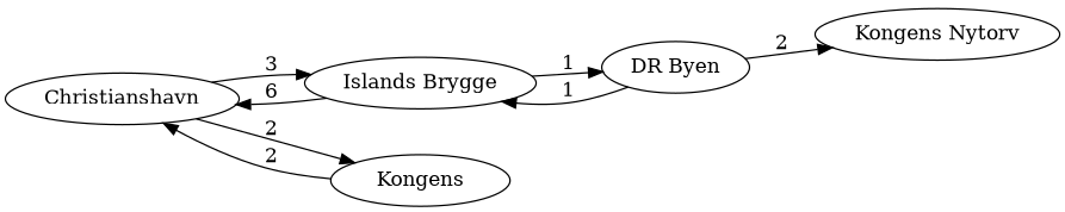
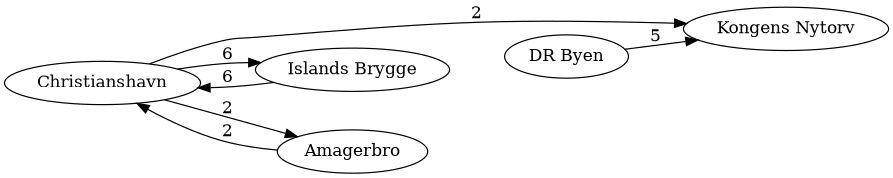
  digraph {
    rankdir=LR
    Christianshavn
    "Kongens Nytorv"
    "Islands Brygge"
-   Amagerbro [label=Kongens]
+   Amagerbro
    "DR Byen"
-   Christianshavn -> "Islands Brygge" [label=3]
+   Christianshavn -> "Kongens Nytorv" [label=2]
+   Christianshavn -> "Islands Brygge" [label=6]
    Christianshavn -> Amagerbro [label=2]
    "Islands Brygge" -> Christianshavn [label=6]
-   "Islands Brygge" -> "DR Byen" [label=1]
    Amagerbro -> Christianshavn [label=2]
-   "DR Byen" -> "Kongens Nytorv" [label=2]
-   "DR Byen" -> "Islands Brygge" [label=1]
+   "DR Byen" -> "Kongens Nytorv" [label=5]
  }
